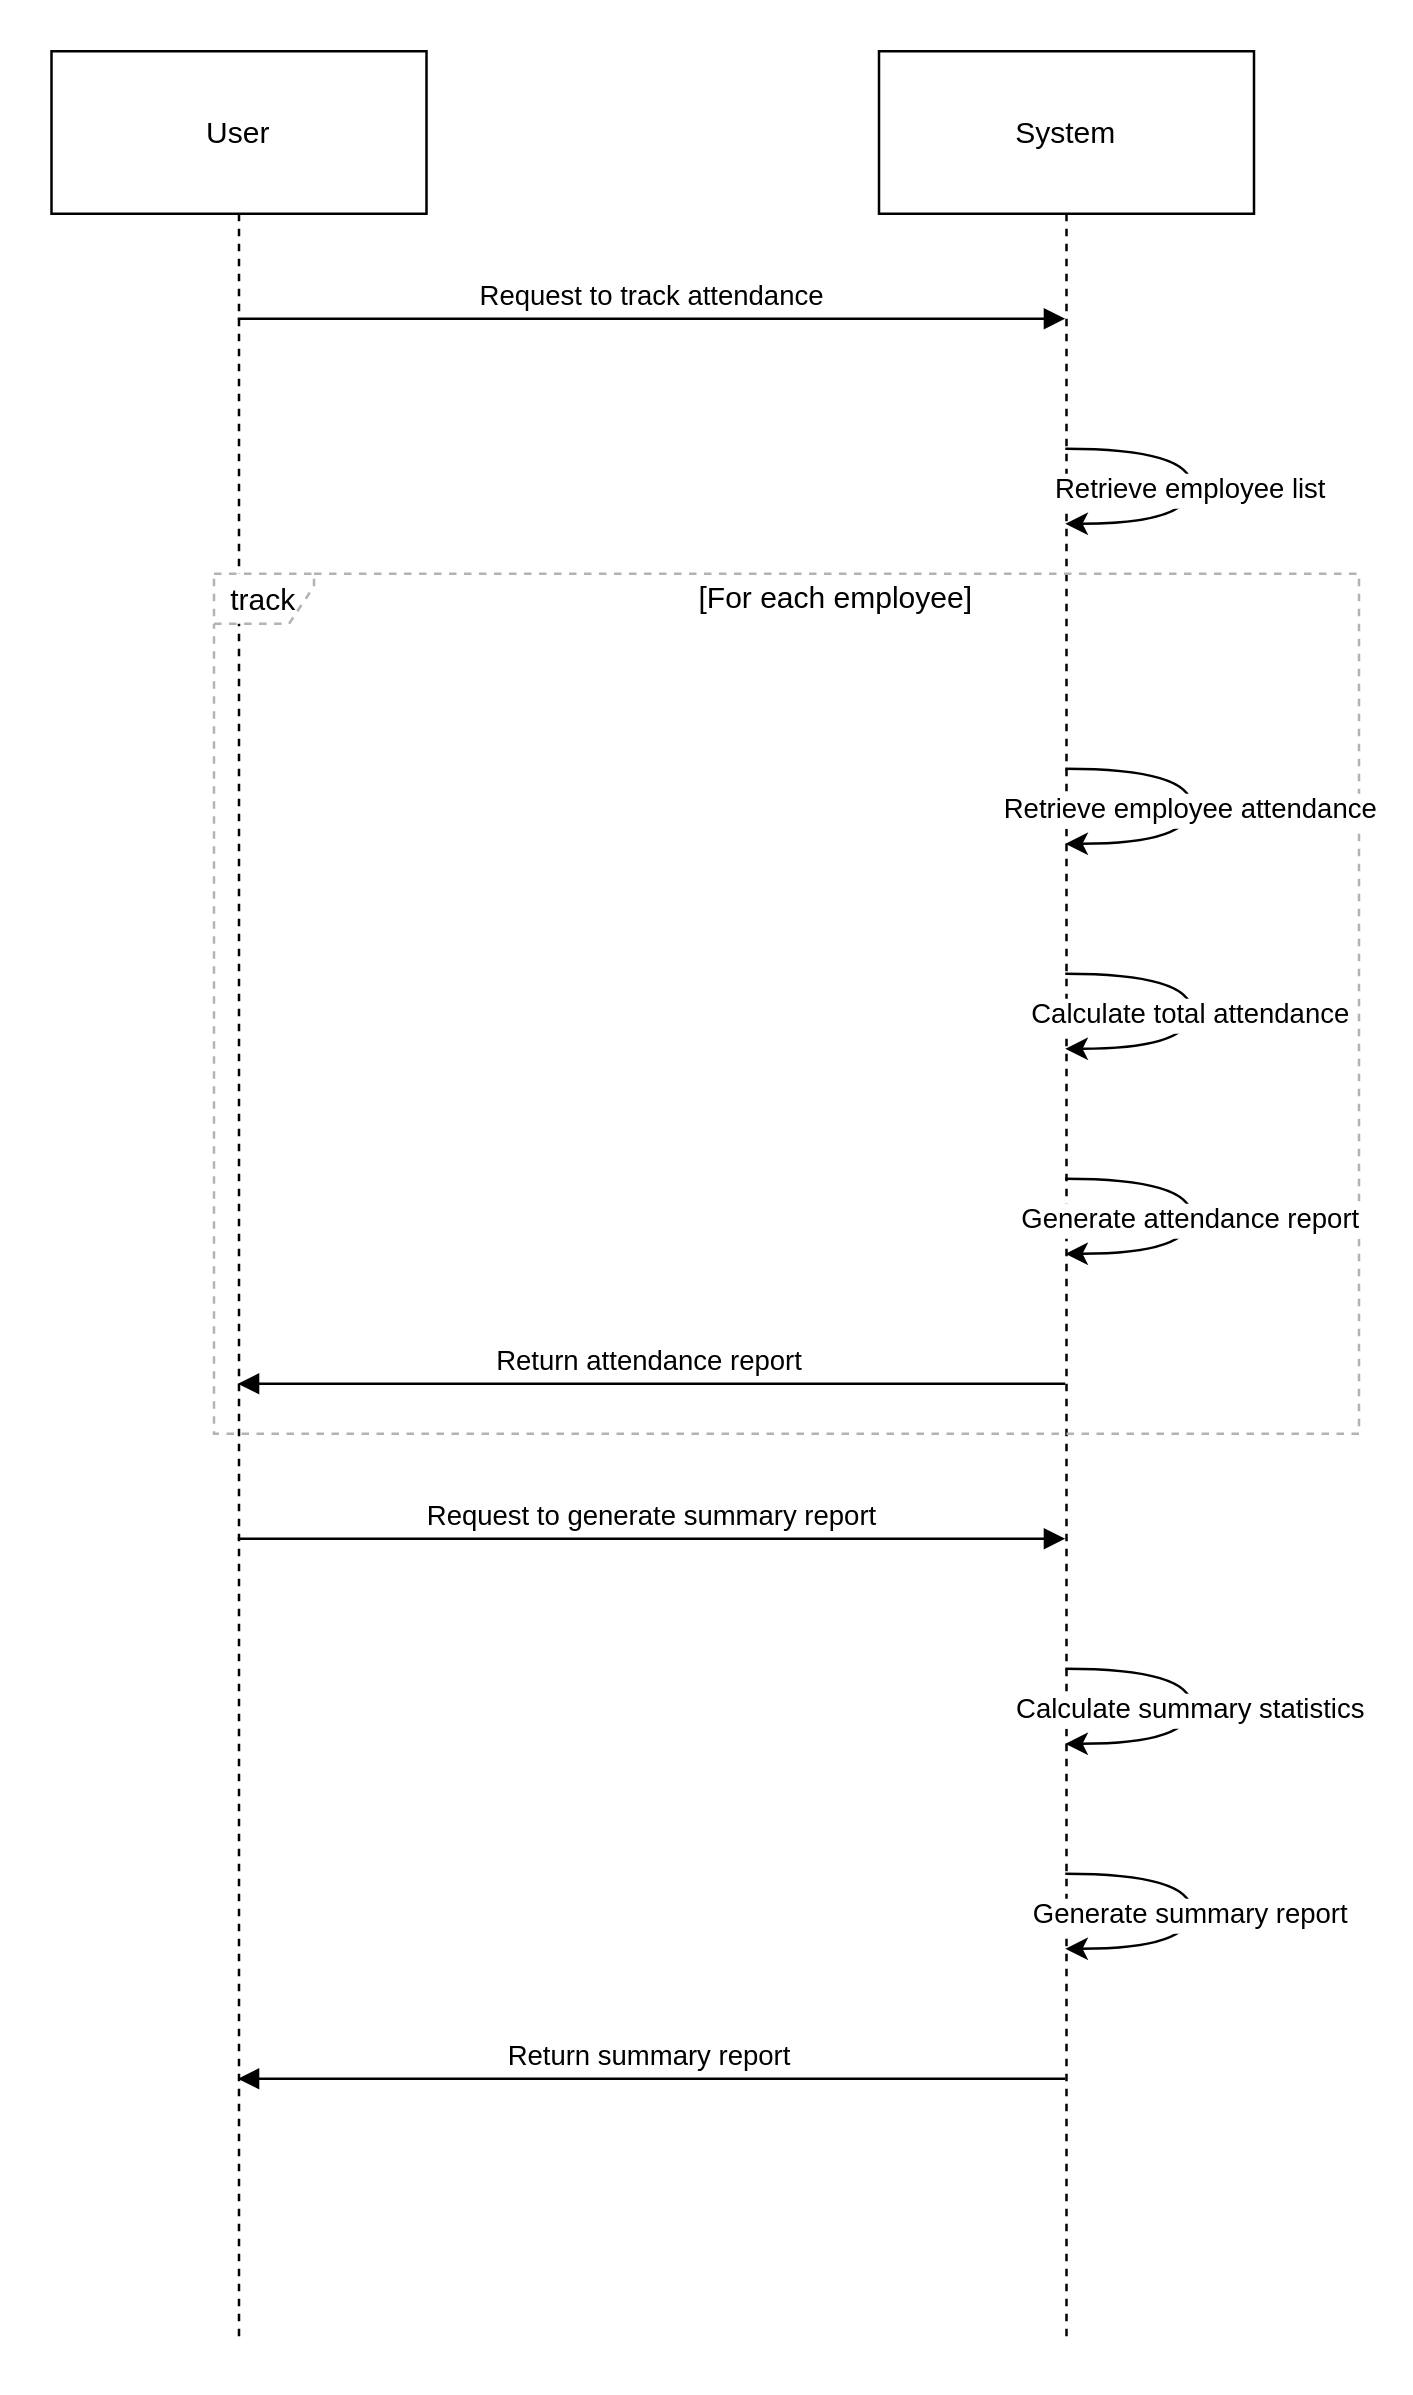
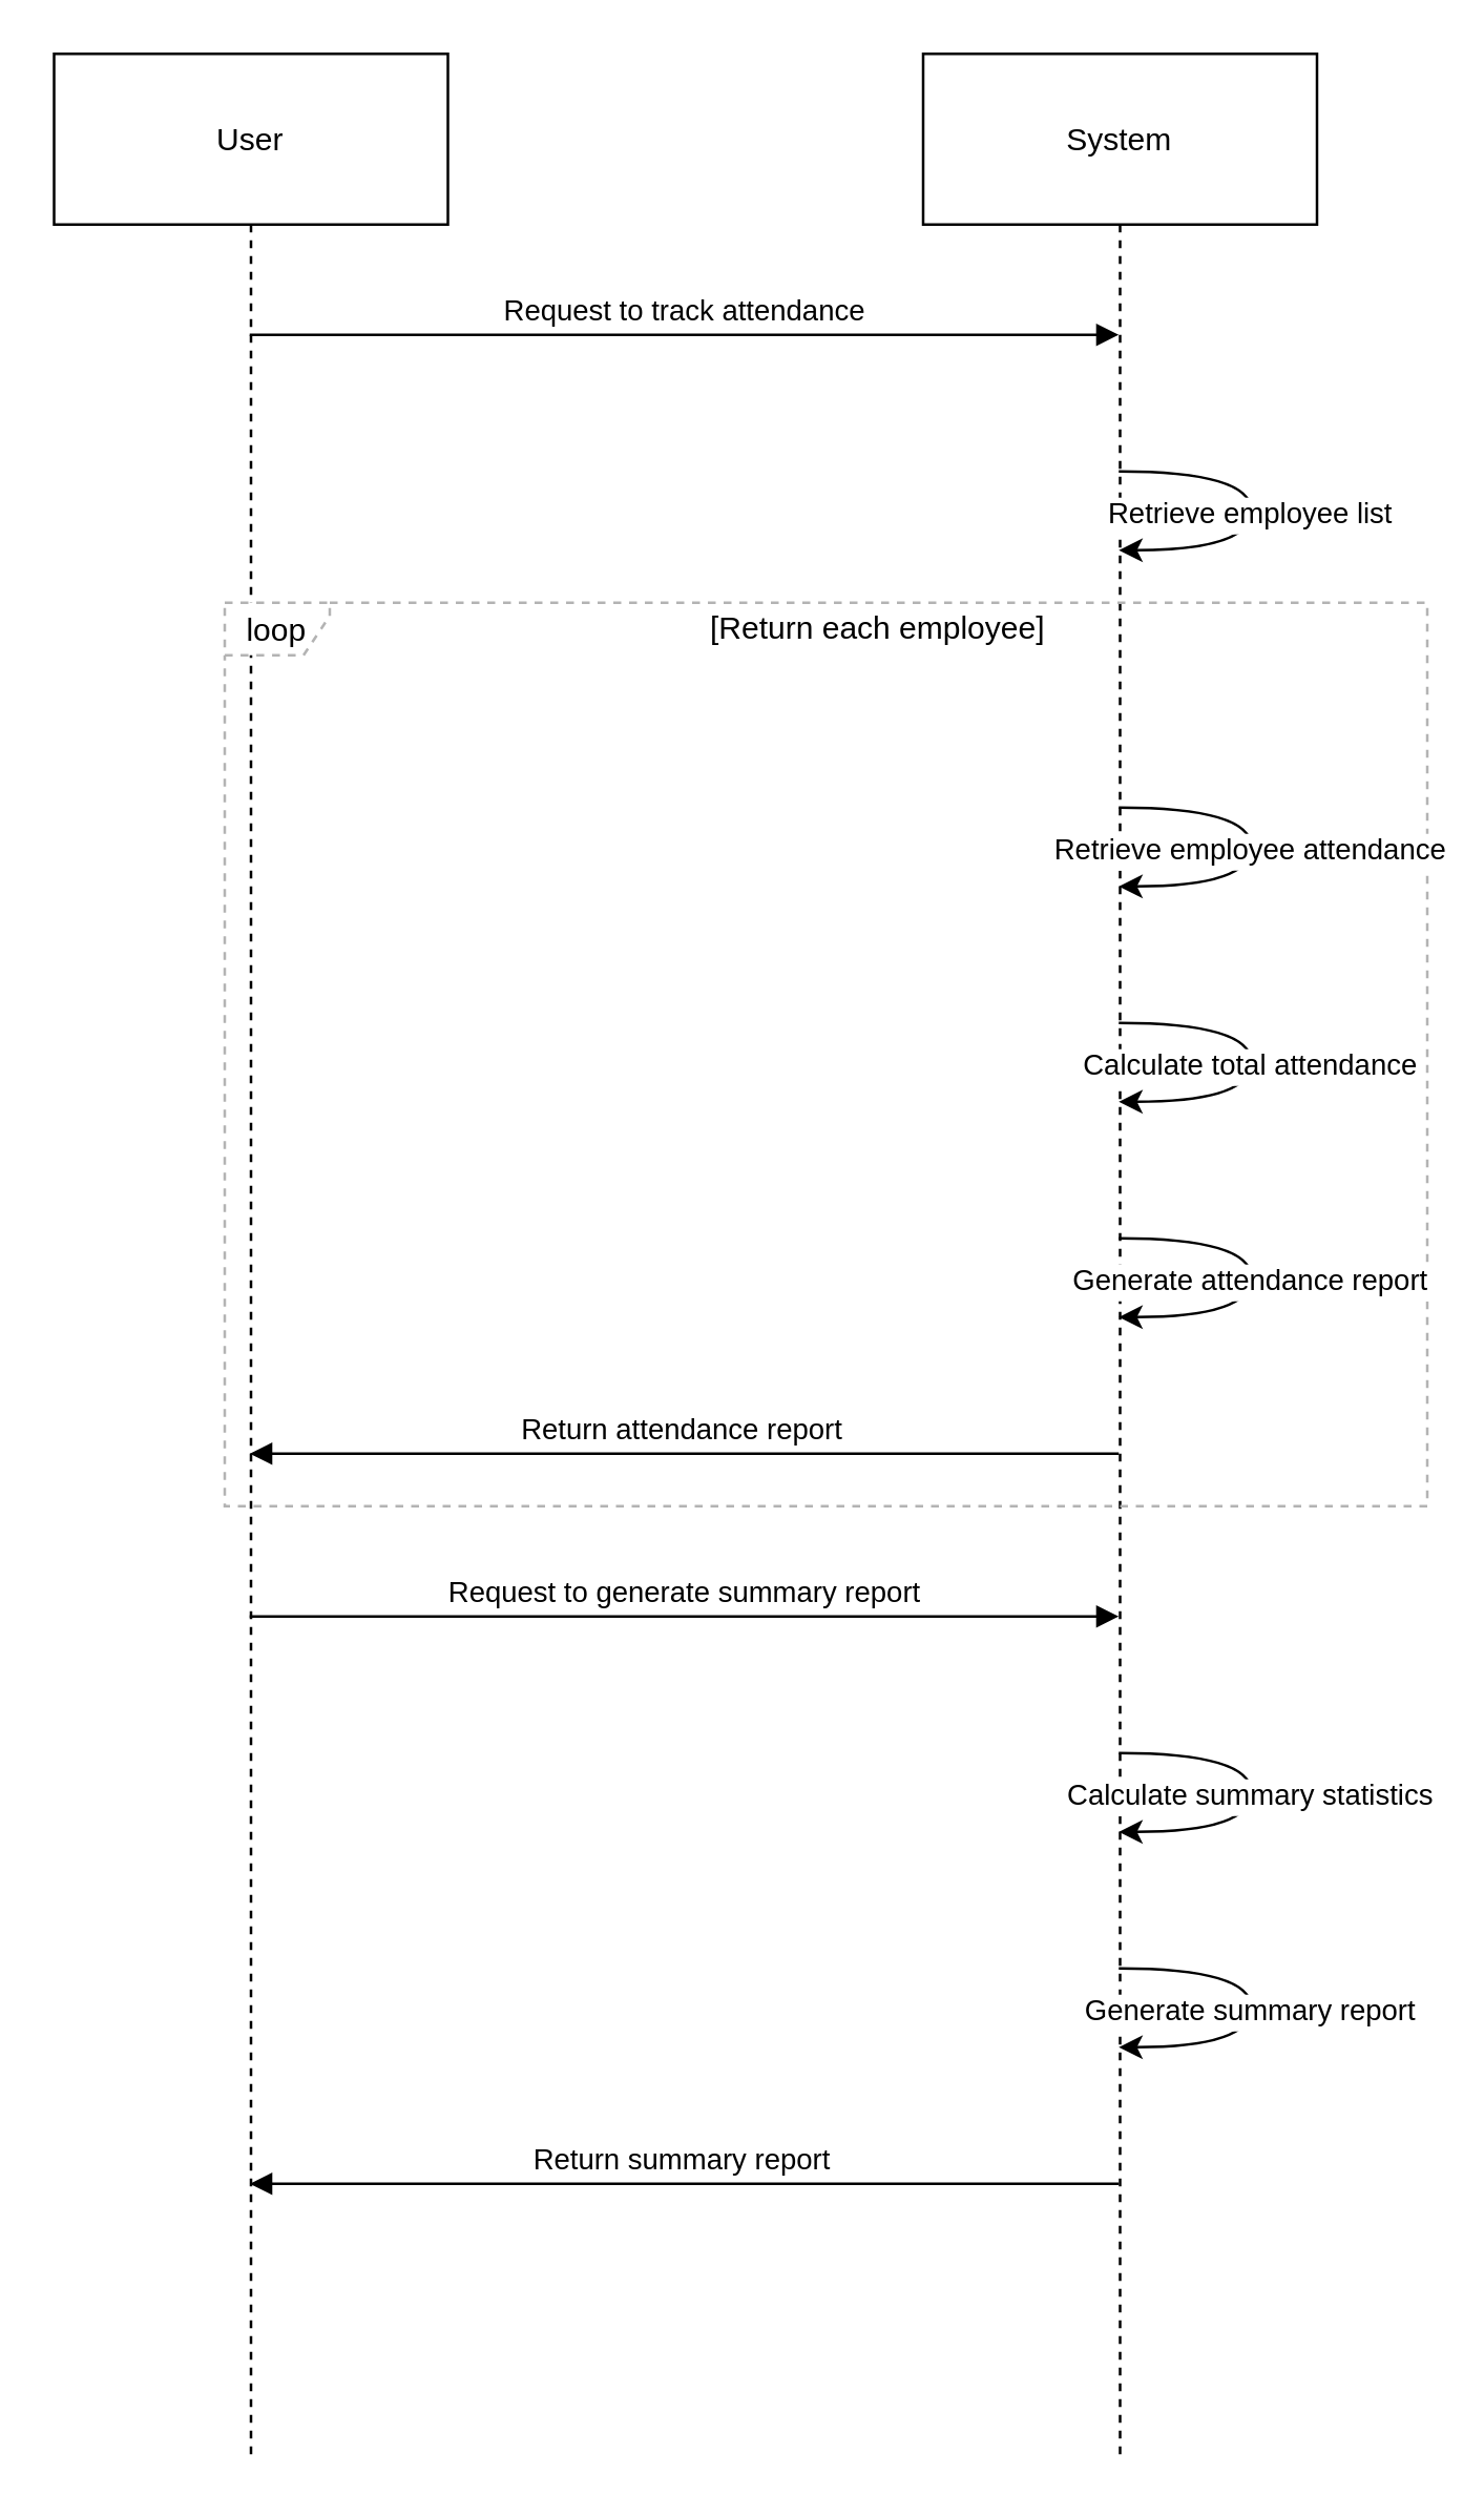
  <mxCell id="0" />
  <mxCell id="1" parent="0" />
  <mxCell id="2" value="User" style="shape=umlLifeline;perimeter=lifelinePerimeter;whiteSpace=wrap;container=1;dropTarget=0;collapsible=0;recursiveResize=0;outlineConnect=0;portConstraint=eastwest;newEdgeStyle={&quot;edgeStyle&quot;:&quot;elbowEdgeStyle&quot;,&quot;elbow&quot;:&quot;vertical&quot;,&quot;curved&quot;:0,&quot;rounded&quot;:0};size=65;" vertex="1" parent="1"><mxGeometry width="150" height="916" as="geometry" x="20" y="20" /></mxCell>
  <mxCell id="3" value="System" style="shape=umlLifeline;perimeter=lifelinePerimeter;whiteSpace=wrap;container=1;dropTarget=0;collapsible=0;recursiveResize=0;outlineConnect=0;portConstraint=eastwest;newEdgeStyle={&quot;edgeStyle&quot;:&quot;elbowEdgeStyle&quot;,&quot;elbow&quot;:&quot;vertical&quot;,&quot;curved&quot;:0,&quot;rounded&quot;:0};size=65;" vertex="1" parent="1"><mxGeometry x="351" width="150" height="916" as="geometry" y="20" /></mxCell>
- <mxCell id="4" value="track" style="shape=umlFrame;dashed=1;pointerEvents=0;dropTarget=0;strokeColor=#B3B3B3;height=20;width=40" vertex="1" parent="1"><mxGeometry x="85" y="229" width="458" height="344" as="geometry" /></mxCell>
- <mxCell id="5" value="[For each employee]" style="text;strokeColor=none;fillColor=none;align=center;verticalAlign=middle;whiteSpace=wrap;" vertex="1" parent="4"><mxGeometry x="40" width="418" height="20" as="geometry" /></mxCell>
+ <mxCell id="4" value="loop" style="shape=umlFrame;dashed=1;pointerEvents=0;dropTarget=0;strokeColor=#B3B3B3;height=20;width=40" vertex="1" parent="1"><mxGeometry x="85" y="229" width="458" height="344" as="geometry" /></mxCell>
+ <mxCell id="5" value="[Return each employee]" style="text;strokeColor=none;fillColor=none;align=center;verticalAlign=middle;whiteSpace=wrap;" vertex="1" parent="4"><mxGeometry x="40" width="418" height="20" as="geometry" /></mxCell>
  <mxCell id="6" value="Request to track attendance" style="verticalAlign=bottom;endArrow=block;edgeStyle=elbowEdgeStyle;elbow=vertical;curved=0;rounded=0;" edge="1" parent="1" source="2" target="3"><mxGeometry relative="1" as="geometry"><Array as="points"><mxPoint x="271" y="127" /></Array></mxGeometry></mxCell>
  <mxCell id="7" value="Retrieve employee list" style="curved=1;" edge="1" parent="1" source="3" target="3"><mxGeometry relative="1" as="geometry"><Array as="points"><mxPoint x="476" y="179" /><mxPoint x="476" y="209" /></Array></mxGeometry></mxCell>
  <mxCell id="8" value="Retrieve employee attendance" style="curved=1;" edge="1" parent="1" source="3" target="3"><mxGeometry relative="1" as="geometry"><Array as="points"><mxPoint x="476" y="307" /><mxPoint x="476" y="337" /></Array></mxGeometry></mxCell>
  <mxCell id="9" value="Calculate total attendance" style="curved=1;" edge="1" parent="1" source="3" target="3"><mxGeometry relative="1" as="geometry"><Array as="points"><mxPoint x="476" y="389" /><mxPoint x="476" y="419" /></Array></mxGeometry></mxCell>
  <mxCell id="10" value="Generate attendance report" style="curved=1;" edge="1" parent="1" source="3" target="3"><mxGeometry relative="1" as="geometry"><Array as="points"><mxPoint x="476" y="471" /><mxPoint x="476" y="501" /></Array></mxGeometry></mxCell>
  <mxCell id="11" value="Return attendance report" style="verticalAlign=bottom;endArrow=block;edgeStyle=elbowEdgeStyle;elbow=vertical;curved=0;rounded=0;" edge="1" parent="1" source="3" target="2"><mxGeometry relative="1" as="geometry"><Array as="points"><mxPoint x="271" y="553" /></Array></mxGeometry></mxCell>
  <mxCell id="12" value="Request to generate summary report" style="verticalAlign=bottom;endArrow=block;edgeStyle=elbowEdgeStyle;elbow=vertical;curved=0;rounded=0;" edge="1" parent="1" source="2" target="3"><mxGeometry relative="1" as="geometry"><Array as="points"><mxPoint x="271" y="615" /></Array></mxGeometry></mxCell>
  <mxCell id="13" value="Calculate summary statistics" style="curved=1;" edge="1" parent="1" source="3" target="3"><mxGeometry relative="1" as="geometry"><Array as="points"><mxPoint x="476" y="667" /><mxPoint x="476" y="697" /></Array></mxGeometry></mxCell>
  <mxCell id="14" value="Generate summary report" style="curved=1;" edge="1" parent="1" source="3" target="3"><mxGeometry relative="1" as="geometry"><Array as="points"><mxPoint x="476" y="749" /><mxPoint x="476" y="779" /></Array></mxGeometry></mxCell>
  <mxCell id="15" value="Return summary report" style="verticalAlign=bottom;endArrow=block;edgeStyle=elbowEdgeStyle;elbow=vertical;curved=0;rounded=0;" edge="1" parent="1" source="3" target="2"><mxGeometry relative="1" as="geometry"><Array as="points"><mxPoint x="271" y="831" /></Array></mxGeometry></mxCell>
